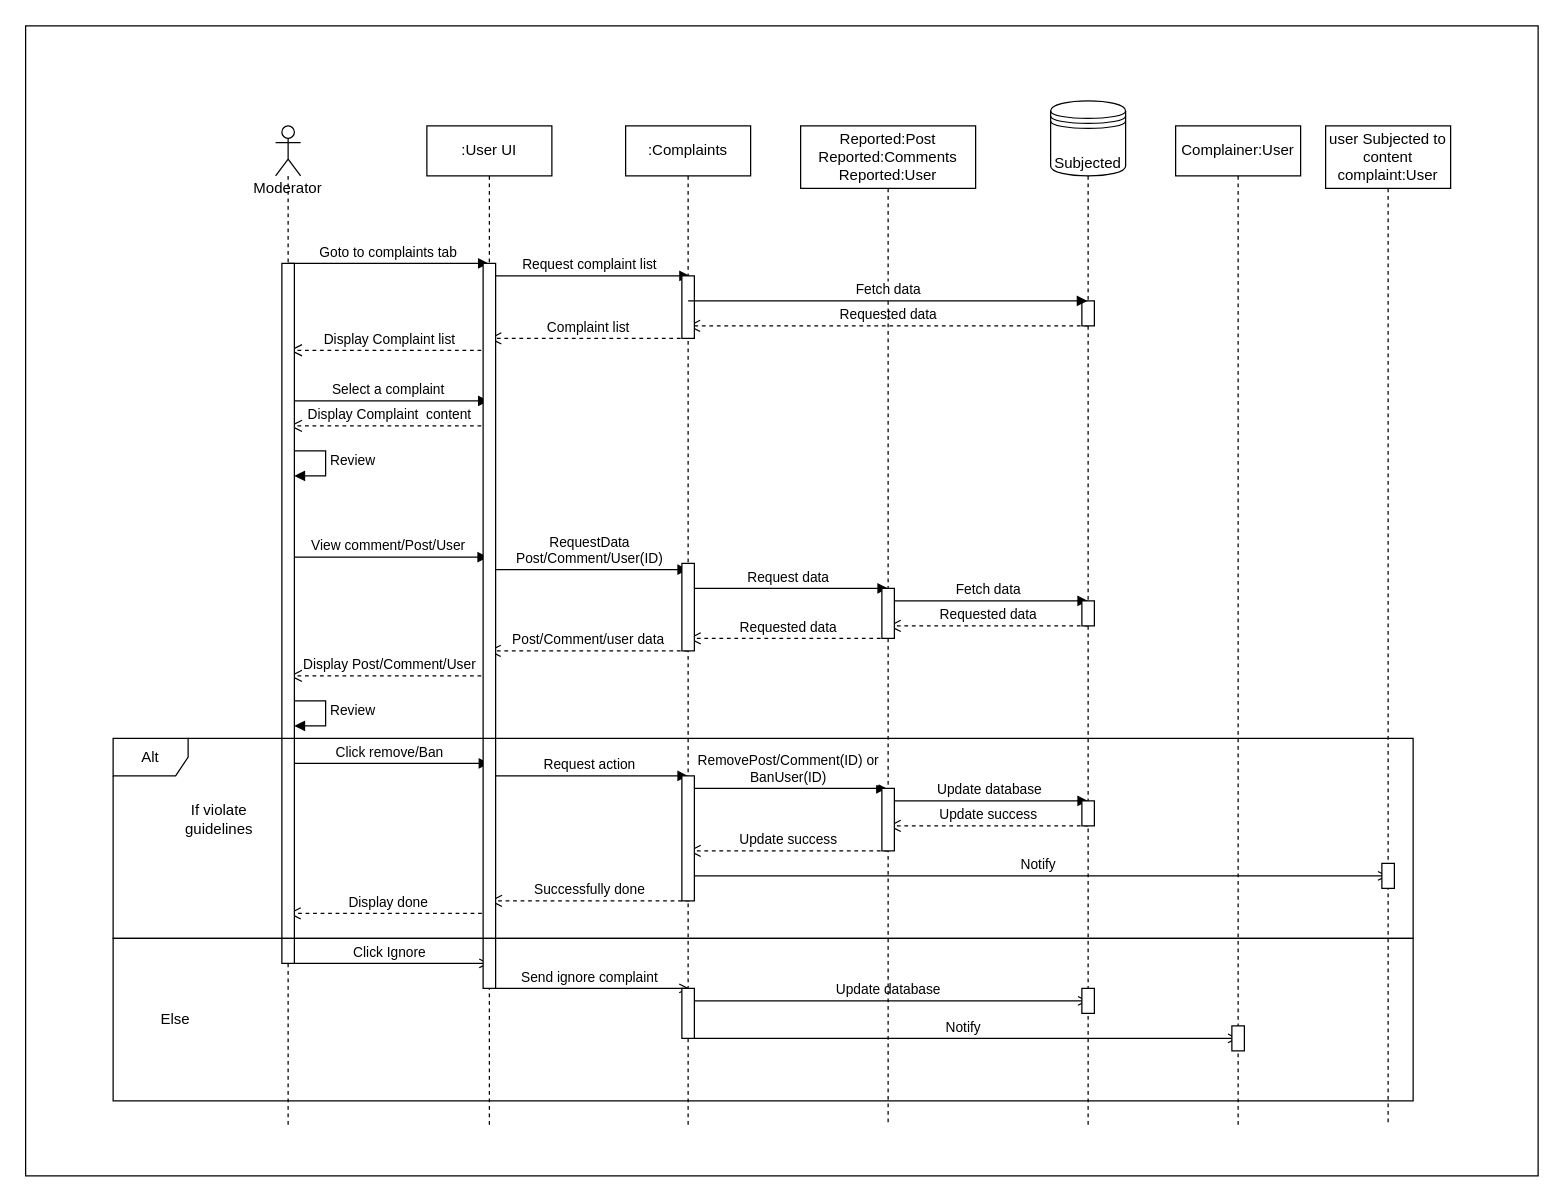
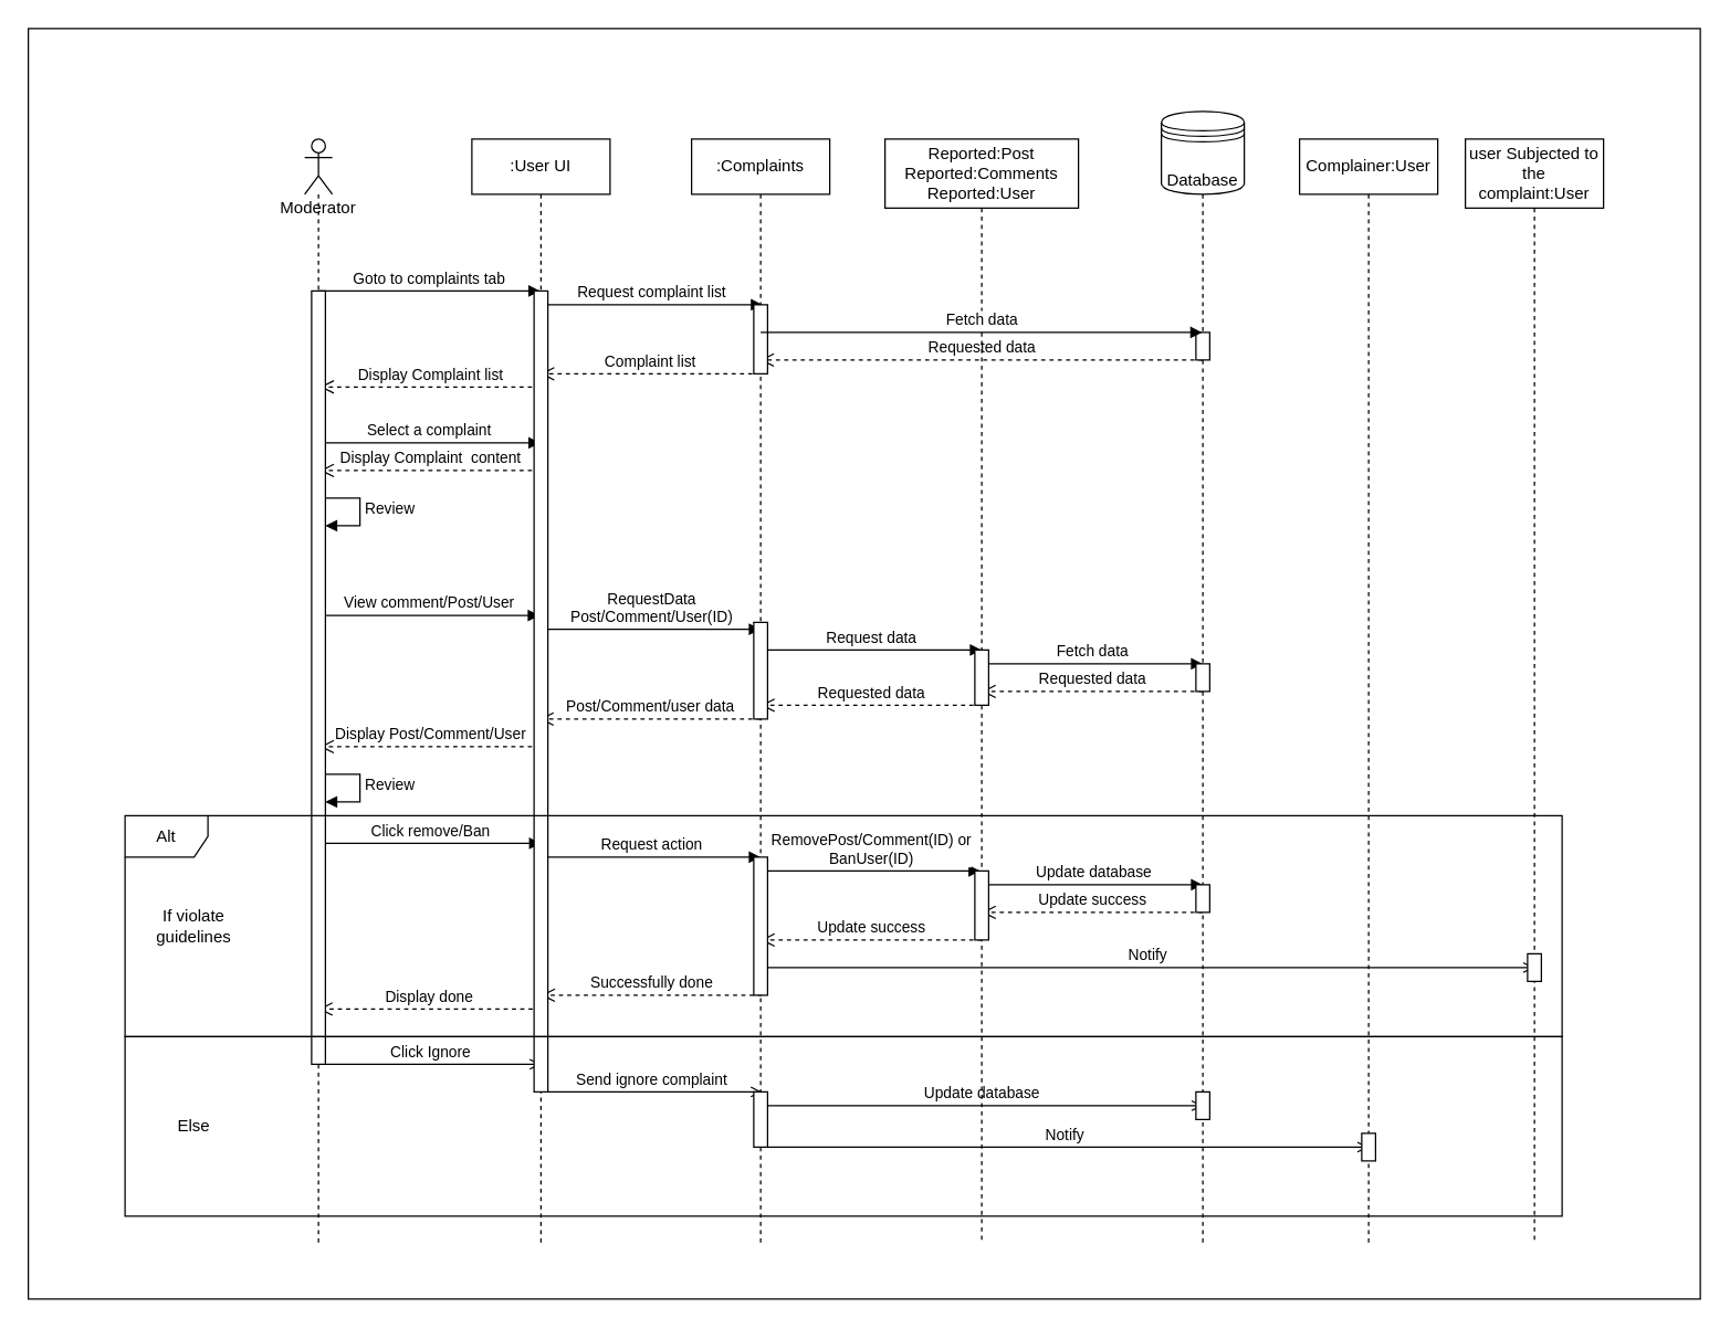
  <mxCell id="0" />
  <mxCell id="1" parent="0" />
  <mxCell id="2" value="Goto to complaints tab" style="html=1;verticalAlign=bottom;endArrow=block;rounded=0;" edge="1" parent="1" target="42"><mxGeometry width="80" relative="1" as="geometry"><mxPoint x="230" y="210" as="sourcePoint" /><mxPoint x="310" y="210" as="targetPoint" /></mxGeometry></mxCell>
  <mxCell id="3" value="Select a complaint" style="html=1;verticalAlign=bottom;endArrow=block;rounded=0;" edge="1" parent="1" target="42"><mxGeometry width="80" relative="1" as="geometry"><mxPoint x="230" y="320" as="sourcePoint" /><mxPoint x="310" y="320" as="targetPoint" /></mxGeometry></mxCell>
  <mxCell id="4" value="Review" style="edgeStyle=orthogonalEdgeStyle;html=1;align=left;spacingLeft=2;endArrow=block;rounded=0;entryX=1;entryY=0;" edge="1" parent="1"><mxGeometry relative="1" as="geometry"><mxPoint x="230" y="360" as="sourcePoint" /><Array as="points"><mxPoint x="260" y="360" /></Array><mxPoint x="235" y="380" as="targetPoint" /></mxGeometry></mxCell>
  <mxCell id="5" value="View comment/Post/User" style="html=1;verticalAlign=bottom;endArrow=block;rounded=0;" edge="1" parent="1"><mxGeometry width="80" relative="1" as="geometry"><mxPoint x="230" y="445" as="sourcePoint" /><mxPoint x="390" y="445" as="targetPoint" /></mxGeometry></mxCell>
  <mxCell id="6" value="&lt;div&gt;RequestData&lt;/div&gt;&lt;div&gt;Post/Comment/User(ID)&lt;/div&gt;" style="html=1;verticalAlign=bottom;endArrow=block;rounded=0;" edge="1" parent="1"><mxGeometry width="80" relative="1" as="geometry"><mxPoint x="391" y="455" as="sourcePoint" /><mxPoint x="550" y="455" as="targetPoint" /></mxGeometry></mxCell>
  <mxCell id="7" value="Fetch data" style="html=1;verticalAlign=bottom;endArrow=block;rounded=0;" edge="1" parent="1"><mxGeometry width="80" relative="1" as="geometry"><mxPoint x="710" y="480" as="sourcePoint" /><mxPoint x="870" y="480" as="targetPoint" /></mxGeometry></mxCell>
  <mxCell id="8" value="Requested data" style="html=1;verticalAlign=bottom;endArrow=open;dashed=1;endSize=8;rounded=0;" edge="1" parent="1"><mxGeometry relative="1" as="geometry"><mxPoint x="870" y="500" as="sourcePoint" /><mxPoint x="710" y="500" as="targetPoint" /></mxGeometry></mxCell>
  <mxCell id="9" value="Post/Comment/user data" style="html=1;verticalAlign=bottom;endArrow=open;dashed=1;endSize=8;rounded=0;" edge="1" parent="1"><mxGeometry relative="1" as="geometry"><mxPoint x="550" y="520" as="sourcePoint" /><mxPoint x="390" y="520" as="targetPoint" /></mxGeometry></mxCell>
  <mxCell id="10" value="Display Post/Comment/User" style="html=1;verticalAlign=bottom;endArrow=open;dashed=1;endSize=8;rounded=0;" edge="1" parent="1"><mxGeometry relative="1" as="geometry"><mxPoint x="390.5" y="540" as="sourcePoint" /><mxPoint x="231" y="540" as="targetPoint" /></mxGeometry></mxCell>
  <mxCell id="11" value="Click remove/Ban" style="html=1;verticalAlign=bottom;endArrow=block;rounded=0;" edge="1" parent="1"><mxGeometry width="80" relative="1" as="geometry"><mxPoint x="231" y="610" as="sourcePoint" /><mxPoint x="391" y="610" as="targetPoint" /></mxGeometry></mxCell>
  <mxCell id="12" value="Review" style="edgeStyle=orthogonalEdgeStyle;html=1;align=left;spacingLeft=2;endArrow=block;rounded=0;entryX=1;entryY=0;" edge="1" parent="1"><mxGeometry relative="1" as="geometry"><mxPoint x="230" y="560" as="sourcePoint" /><Array as="points"><mxPoint x="260" y="560" /></Array><mxPoint x="235" y="580" as="targetPoint" /></mxGeometry></mxCell>
  <mxCell id="13" value="Request action" style="html=1;verticalAlign=bottom;endArrow=block;rounded=0;" edge="1" parent="1"><mxGeometry width="80" relative="1" as="geometry"><mxPoint x="391" y="620" as="sourcePoint" /><mxPoint x="550" y="620" as="targetPoint" /></mxGeometry></mxCell>
  <mxCell id="14" value="Update database" style="html=1;verticalAlign=bottom;endArrow=block;rounded=0;" edge="1" parent="1"><mxGeometry width="80" relative="1" as="geometry"><mxPoint x="710.5" y="640" as="sourcePoint" /><mxPoint x="870" y="640" as="targetPoint" /></mxGeometry></mxCell>
  <mxCell id="15" value="Update success" style="html=1;verticalAlign=bottom;endArrow=open;dashed=1;endSize=8;rounded=0;" edge="1" parent="1"><mxGeometry relative="1" as="geometry"><mxPoint x="870" y="660" as="sourcePoint" /><mxPoint x="710" y="660" as="targetPoint" /></mxGeometry></mxCell>
  <mxCell id="16" value="Update success" style="html=1;verticalAlign=bottom;endArrow=open;dashed=1;endSize=8;rounded=0;" edge="1" parent="1"><mxGeometry relative="1" as="geometry"><mxPoint x="710" y="680" as="sourcePoint" /><mxPoint x="550" y="680" as="targetPoint" /></mxGeometry></mxCell>
  <mxCell id="17" value="Display done" style="html=1;verticalAlign=bottom;endArrow=open;dashed=1;endSize=8;rounded=0;" edge="1" parent="1"><mxGeometry relative="1" as="geometry"><mxPoint x="391" y="730" as="sourcePoint" /><mxPoint x="230" y="730" as="targetPoint" /></mxGeometry></mxCell>
  <mxCell id="18" value="Request data" style="html=1;verticalAlign=bottom;endArrow=block;rounded=0;" edge="1" parent="1"><mxGeometry width="80" relative="1" as="geometry"><mxPoint x="550" y="470" as="sourcePoint" /><mxPoint x="710" y="470" as="targetPoint" /></mxGeometry></mxCell>
  <mxCell id="19" value="Requested data" style="html=1;verticalAlign=bottom;endArrow=open;dashed=1;endSize=8;rounded=0;" edge="1" parent="1"><mxGeometry relative="1" as="geometry"><mxPoint x="710" y="510" as="sourcePoint" /><mxPoint x="550" y="510" as="targetPoint" /></mxGeometry></mxCell>
  <mxCell id="20" value="&lt;div&gt;RemovePost/Comment(ID) or&lt;br&gt;&lt;/div&gt;&lt;div&gt;BanUser(ID)&lt;br&gt;&lt;/div&gt;" style="html=1;verticalAlign=bottom;endArrow=block;rounded=0;" edge="1" parent="1"><mxGeometry width="80" relative="1" as="geometry"><mxPoint x="550" y="630" as="sourcePoint" /><mxPoint x="709" y="630" as="targetPoint" /></mxGeometry></mxCell>
  <mxCell id="21" value="Successfully done" style="html=1;verticalAlign=bottom;endArrow=open;dashed=1;endSize=8;rounded=0;" edge="1" parent="1"><mxGeometry relative="1" as="geometry"><mxPoint x="551" y="720" as="sourcePoint" /><mxPoint x="391" y="720" as="targetPoint" /></mxGeometry></mxCell>
  <mxCell id="22" value="Notify" style="html=1;verticalAlign=bottom;endArrow=open;rounded=0;endFill=0;" edge="1" parent="1"><mxGeometry width="80" relative="1" as="geometry"><mxPoint x="550" y="700" as="sourcePoint" /><mxPoint x="1110" y="700" as="targetPoint" /></mxGeometry></mxCell>
  <mxCell id="23" value="Click Ignore" style="html=1;verticalAlign=bottom;endArrow=open;rounded=0;endFill=0;" edge="1" parent="1"><mxGeometry width="80" relative="1" as="geometry"><mxPoint x="231" y="770" as="sourcePoint" /><mxPoint x="391" y="770" as="targetPoint" /></mxGeometry></mxCell>
  <mxCell id="24" value="Send ignore complaint" style="html=1;verticalAlign=bottom;endArrow=open;rounded=0;endFill=0;" edge="1" parent="1"><mxGeometry width="80" relative="1" as="geometry"><mxPoint x="391" y="790" as="sourcePoint" /><mxPoint x="551" y="790" as="targetPoint" /></mxGeometry></mxCell>
  <mxCell id="25" value="Update database" style="html=1;verticalAlign=bottom;endArrow=open;rounded=0;endFill=0;" edge="1" parent="1"><mxGeometry width="80" relative="1" as="geometry"><mxPoint x="550" y="800" as="sourcePoint" /><mxPoint x="870" y="800" as="targetPoint" /></mxGeometry></mxCell>
  <mxCell id="26" value="Notify" style="html=1;verticalAlign=bottom;endArrow=open;rounded=0;endFill=0;" edge="1" parent="1"><mxGeometry width="80" relative="1" as="geometry"><mxPoint x="550" y="830" as="sourcePoint" /><mxPoint x="990" y="830" as="targetPoint" /></mxGeometry></mxCell>
  <mxCell id="27" value="Complainer:User" style="shape=umlLifeline;perimeter=lifelinePerimeter;whiteSpace=wrap;html=1;container=1;collapsible=0;recursiveResize=0;outlineConnect=0;" vertex="1" parent="1"><mxGeometry x="940" y="100" width="100" height="800" as="geometry" /></mxCell>
  <mxCell id="28" value="" style="html=1;points=[];perimeter=orthogonalPerimeter;" vertex="1" parent="27"><mxGeometry x="45" y="720" width="10" height="20" as="geometry" /></mxCell>
- <mxCell id="29" value="Subjected" style="shape=umlLifeline;participant=datastore;perimeter=lifelinePerimeter;whiteSpace=wrap;html=1;container=1;collapsible=0;recursiveResize=0;verticalAlign=top;spacingTop=36;outlineConnect=0;size=60;" vertex="1" parent="1"><mxGeometry x="840" y="80" width="60" height="820" as="geometry" /></mxCell>
+ <mxCell id="29" value="Database" style="shape=umlLifeline;participant=datastore;perimeter=lifelinePerimeter;whiteSpace=wrap;html=1;container=1;collapsible=0;recursiveResize=0;verticalAlign=top;spacingTop=36;outlineConnect=0;size=60;" vertex="1" parent="1"><mxGeometry x="840" y="80" width="60" height="820" as="geometry" /></mxCell>
  <mxCell id="30" value="Requested data" style="html=1;verticalAlign=bottom;endArrow=open;dashed=1;endSize=8;rounded=0;" edge="1" parent="29" target="35"><mxGeometry relative="1" as="geometry"><mxPoint x="30" y="180" as="sourcePoint" /><mxPoint x="-50" y="180" as="targetPoint" /></mxGeometry></mxCell>
  <mxCell id="31" value="" style="html=1;points=[];perimeter=orthogonalPerimeter;" vertex="1" parent="29"><mxGeometry x="25" y="160" width="10" height="20" as="geometry" /></mxCell>
  <mxCell id="32" value="" style="html=1;points=[];perimeter=orthogonalPerimeter;" vertex="1" parent="29"><mxGeometry x="25" y="400" width="10" height="20" as="geometry" /></mxCell>
  <mxCell id="33" value="" style="html=1;points=[];perimeter=orthogonalPerimeter;" vertex="1" parent="29"><mxGeometry x="25" y="560" width="10" height="20" as="geometry" /></mxCell>
  <mxCell id="34" value="" style="html=1;points=[];perimeter=orthogonalPerimeter;" vertex="1" parent="29"><mxGeometry x="25" y="710" width="10" height="20" as="geometry" /></mxCell>
  <mxCell id="35" value=":Complaints" style="shape=umlLifeline;perimeter=lifelinePerimeter;whiteSpace=wrap;html=1;container=1;collapsible=0;recursiveResize=0;outlineConnect=0;" vertex="1" parent="1"><mxGeometry x="500" y="100" width="100" height="800" as="geometry" /></mxCell>
  <mxCell id="36" value="Request complaint list" style="html=1;verticalAlign=bottom;endArrow=block;rounded=0;" edge="1" parent="35"><mxGeometry width="80" relative="1" as="geometry"><mxPoint x="-109" y="120" as="sourcePoint" /><mxPoint x="51.5" y="120" as="targetPoint" /></mxGeometry></mxCell>
  <mxCell id="37" value="Complaint list" style="html=1;verticalAlign=bottom;endArrow=open;dashed=1;endSize=8;rounded=0;" edge="1" parent="35" target="42"><mxGeometry relative="1" as="geometry"><mxPoint x="50" y="170" as="sourcePoint" /><mxPoint x="-30" y="170" as="targetPoint" /></mxGeometry></mxCell>
  <mxCell id="38" value="" style="html=1;points=[];perimeter=orthogonalPerimeter;" vertex="1" parent="35"><mxGeometry x="45" y="120" width="10" height="50" as="geometry" /></mxCell>
  <mxCell id="39" value="" style="html=1;points=[];perimeter=orthogonalPerimeter;" vertex="1" parent="35"><mxGeometry x="45" y="350" width="10" height="70" as="geometry" /></mxCell>
  <mxCell id="40" value="" style="html=1;points=[];perimeter=orthogonalPerimeter;" vertex="1" parent="35"><mxGeometry x="45" y="520" width="10" height="100" as="geometry" /></mxCell>
  <mxCell id="41" value="" style="html=1;points=[];perimeter=orthogonalPerimeter;" vertex="1" parent="35"><mxGeometry x="45" y="690" width="10" height="40" as="geometry" /></mxCell>
  <mxCell id="42" value=":User UI" style="shape=umlLifeline;perimeter=lifelinePerimeter;whiteSpace=wrap;html=1;container=1;collapsible=0;recursiveResize=0;outlineConnect=0;" vertex="1" parent="1"><mxGeometry x="341" y="100" width="100" height="800" as="geometry" /></mxCell>
  <mxCell id="43" value="Display Complaint list" style="html=1;verticalAlign=bottom;endArrow=open;dashed=1;endSize=8;rounded=0;" edge="1" parent="42"><mxGeometry relative="1" as="geometry"><mxPoint x="49.5" y="179.5" as="sourcePoint" /><mxPoint x="-110" y="179.5" as="targetPoint" /></mxGeometry></mxCell>
  <mxCell id="44" value="Display Complaint&amp;nbsp; content" style="html=1;verticalAlign=bottom;endArrow=open;dashed=1;endSize=8;rounded=0;" edge="1" parent="42"><mxGeometry relative="1" as="geometry"><mxPoint x="49.5" y="240" as="sourcePoint" /><mxPoint x="-110" y="240" as="targetPoint" /></mxGeometry></mxCell>
  <mxCell id="45" value="" style="html=1;points=[];perimeter=orthogonalPerimeter;" vertex="1" parent="42"><mxGeometry x="45" y="110" width="10" height="580" as="geometry" /></mxCell>
  <mxCell id="46" value="Moderator" style="shape=umlLifeline;participant=umlActor;perimeter=lifelinePerimeter;whiteSpace=wrap;html=1;container=1;collapsible=0;recursiveResize=0;verticalAlign=top;spacingTop=36;outlineConnect=0;" vertex="1" parent="1"><mxGeometry x="220" y="100" width="20" height="800" as="geometry" /></mxCell>
  <mxCell id="47" value="" style="html=1;points=[];perimeter=orthogonalPerimeter;" vertex="1" parent="46"><mxGeometry x="5" y="110" width="10" height="560" as="geometry" /></mxCell>
  <mxCell id="48" value="Alt" style="shape=umlFrame;whiteSpace=wrap;html=1;" vertex="1" parent="1"><mxGeometry x="90" y="590" width="1040" height="160" as="geometry" /></mxCell>
  <mxCell id="49" value="" style="html=1;fillColor=none;" vertex="1" parent="1"><mxGeometry x="90" y="750" width="1040" height="130" as="geometry" /></mxCell>
- <mxCell id="50" value="If violate guidelines" style="text;html=1;strokeColor=none;fillColor=none;align=center;verticalAlign=middle;whiteSpace=wrap;rounded=0;" vertex="1" parent="1"><mxGeometry x="145" y="640" width="60" height="30" as="geometry" /></mxCell>
+ <mxCell id="50" value="If violate guidelines" style="text;html=1;strokeColor=none;fillColor=none;align=center;verticalAlign=middle;whiteSpace=wrap;rounded=0;" vertex="1" parent="1"><mxGeometry x="110" y="655" width="60" height="30" as="geometry" /></mxCell>
  <mxCell id="51" value="Else" style="text;html=1;strokeColor=none;fillColor=none;align=center;verticalAlign=middle;whiteSpace=wrap;rounded=0;" vertex="1" parent="1"><mxGeometry x="110" y="800" width="60" height="30" as="geometry" /></mxCell>
  <mxCell id="52" value="Reported:Post&lt;div&gt;Reported:Comments&lt;/div&gt;&lt;div&gt;Reported:User&lt;br&gt;&lt;/div&gt;" style="shape=umlLifeline;perimeter=lifelinePerimeter;whiteSpace=wrap;html=1;container=1;collapsible=0;recursiveResize=0;outlineConnect=0;size=50;" vertex="1" parent="1"><mxGeometry x="640" y="100" width="140" height="800" as="geometry" /></mxCell>
  <mxCell id="53" value="Fetch data" style="html=1;verticalAlign=bottom;endArrow=block;rounded=0;" edge="1" parent="52" target="29"><mxGeometry width="80" relative="1" as="geometry"><mxPoint x="-90" y="140" as="sourcePoint" /><mxPoint x="50.5" y="139.5" as="targetPoint" /></mxGeometry></mxCell>
  <mxCell id="54" value="" style="html=1;points=[];perimeter=orthogonalPerimeter;" vertex="1" parent="52"><mxGeometry x="65" y="370" width="10" height="40" as="geometry" /></mxCell>
  <mxCell id="55" value="" style="html=1;points=[];perimeter=orthogonalPerimeter;" vertex="1" parent="52"><mxGeometry x="65" y="530" width="10" height="50" as="geometry" /></mxCell>
- <mxCell id="56" value="user Subjected to content complaint:User" style="shape=umlLifeline;perimeter=lifelinePerimeter;whiteSpace=wrap;html=1;container=1;collapsible=0;recursiveResize=0;outlineConnect=0;size=50;" vertex="1" parent="1"><mxGeometry x="1060" y="100" width="100" height="800" as="geometry" /></mxCell>
+ <mxCell id="56" value="user Subjected to the complaint:User" style="shape=umlLifeline;perimeter=lifelinePerimeter;whiteSpace=wrap;html=1;container=1;collapsible=0;recursiveResize=0;outlineConnect=0;size=50;" vertex="1" parent="1"><mxGeometry x="1060" y="100" width="100" height="800" as="geometry" /></mxCell>
  <mxCell id="57" value="" style="html=1;points=[];perimeter=orthogonalPerimeter;" vertex="1" parent="56"><mxGeometry x="45" y="590" width="10" height="20" as="geometry" /></mxCell>
  <mxCell id="58" value="" style="rounded=0;whiteSpace=wrap;html=1;fillColor=none;" vertex="1" parent="1"><mxGeometry x="20" y="20" width="1210" height="920" as="geometry" /></mxCell>
